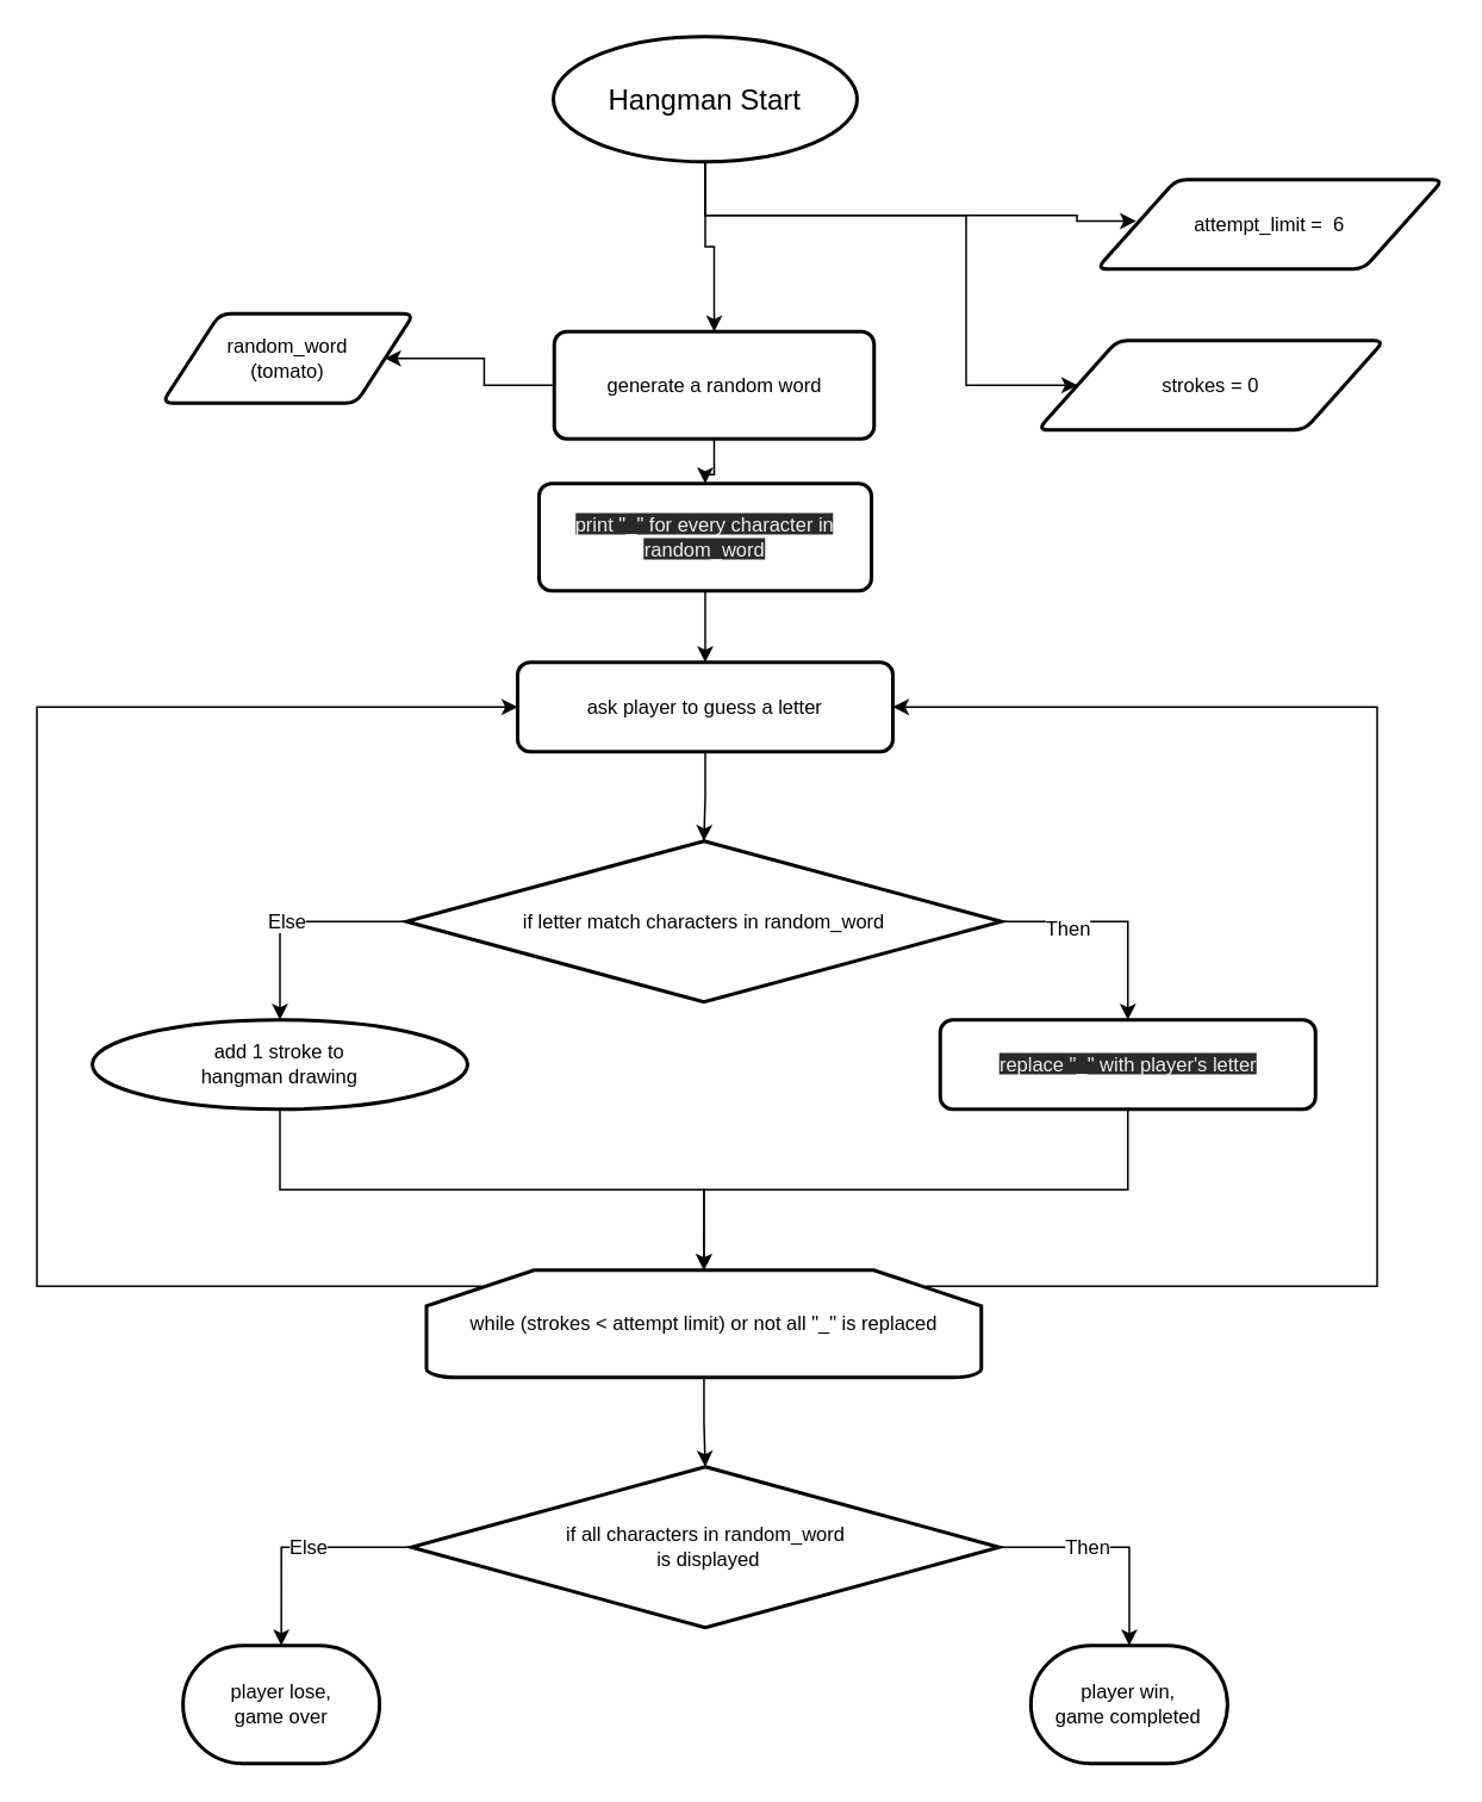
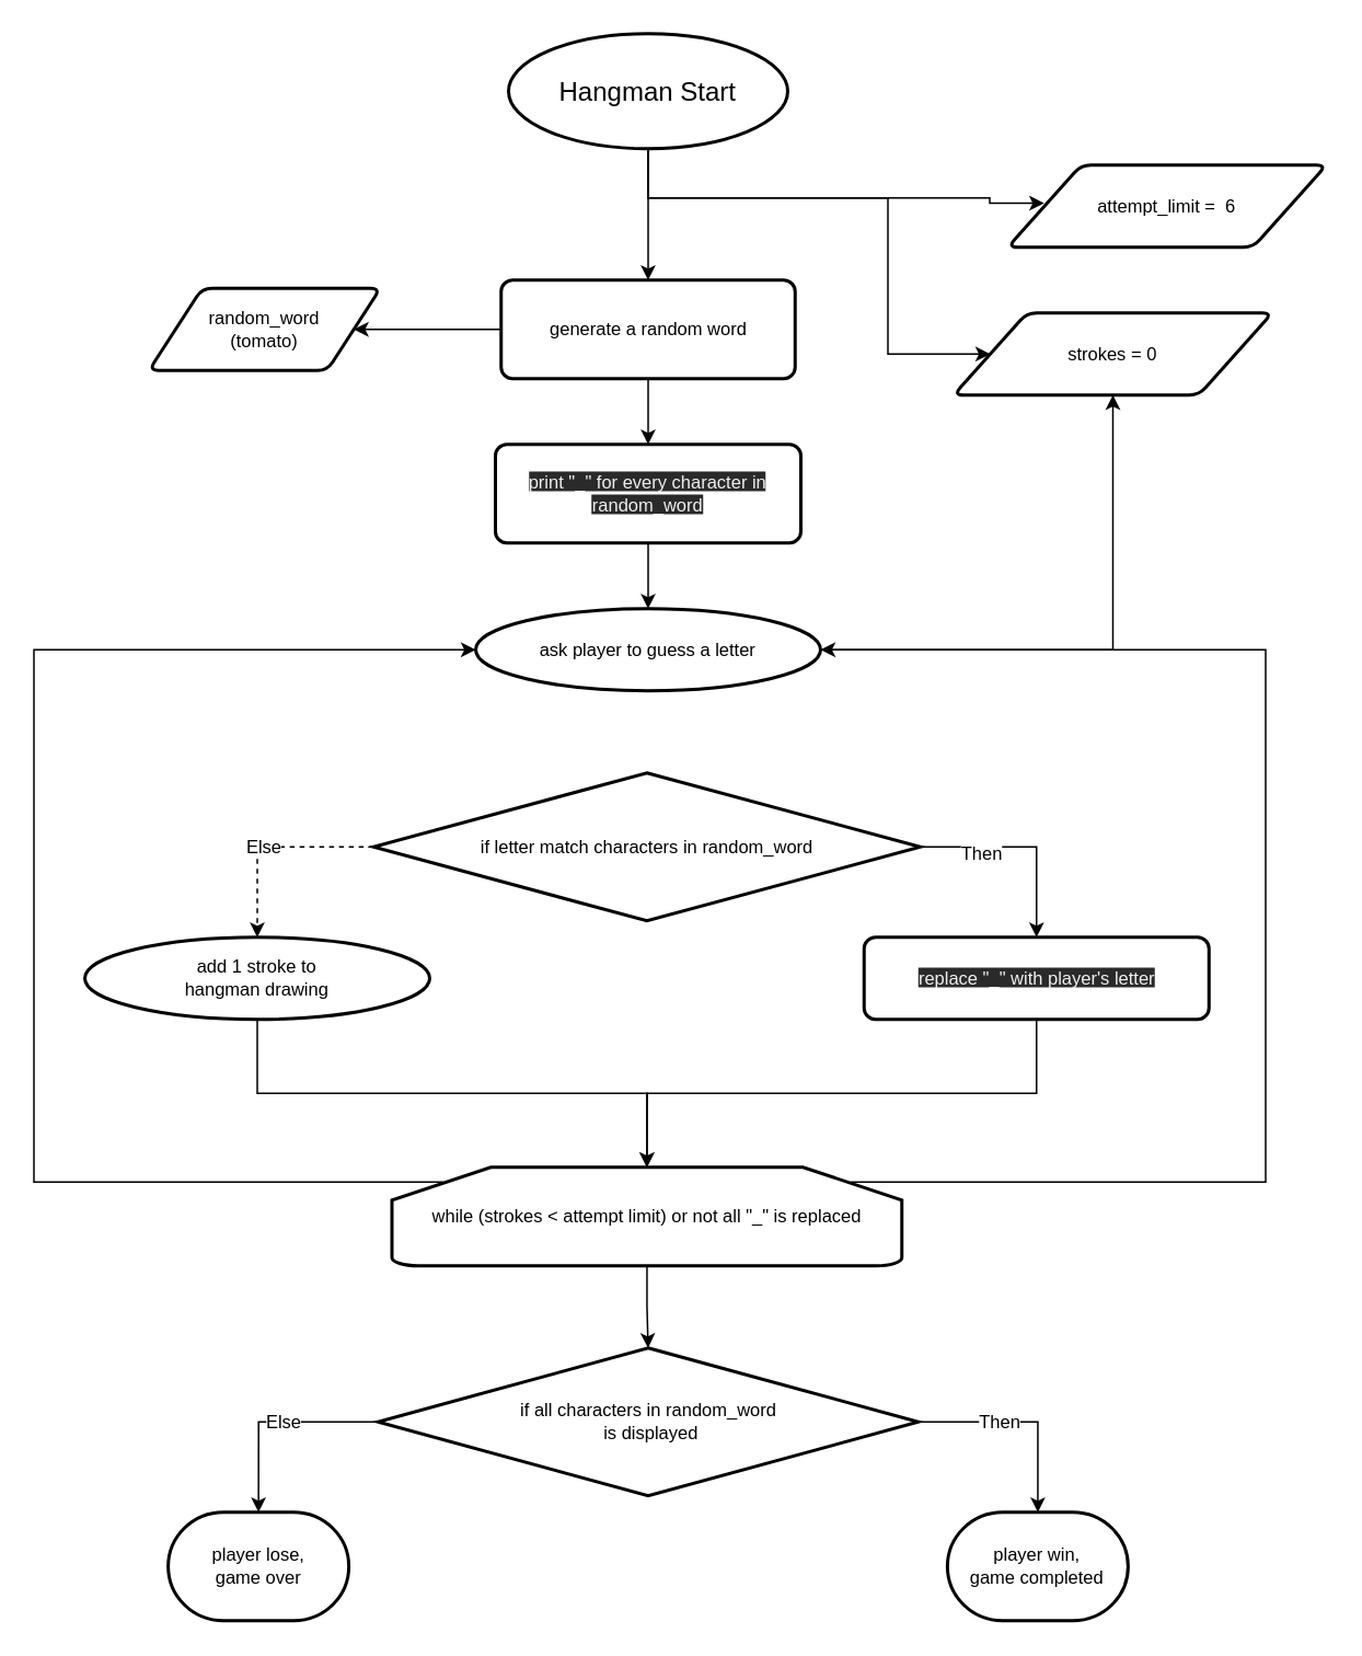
  <mxCell id="0" />
  <mxCell id="1" parent="0" />
  <mxCell id="2" style="edgeStyle=orthogonalEdgeStyle;rounded=0;orthogonalLoop=1;jettySize=auto;html=1;entryX=0.5;entryY=0;entryDx=0;entryDy=0;fontSize=11;" edge="1" parent="1" source="5" target="9"><mxGeometry relative="1" as="geometry" /></mxCell>
  <mxCell id="3" style="edgeStyle=orthogonalEdgeStyle;rounded=0;orthogonalLoop=1;jettySize=auto;html=1;entryX=0;entryY=0.5;entryDx=0;entryDy=0;fontSize=11;" edge="1" parent="1" source="5" target="17"><mxGeometry relative="1" as="geometry"><Array as="points"><mxPoint x="394" y="120" /><mxPoint x="540" y="120" /><mxPoint x="540" y="215" /></Array></mxGeometry></mxCell>
  <mxCell id="4" style="edgeStyle=orthogonalEdgeStyle;rounded=0;orthogonalLoop=1;jettySize=auto;html=1;fontSize=11;entryX=0.114;entryY=0.464;entryDx=0;entryDy=0;entryPerimeter=0;" edge="1" parent="1" target="22"><mxGeometry relative="1" as="geometry"><mxPoint x="394" y="90" as="sourcePoint" /><Array as="points"><mxPoint x="394" y="120" /><mxPoint x="602" y="120" /></Array></mxGeometry></mxCell>
  <mxCell id="5" value="Hangman Start" style="strokeWidth=2;html=1;shape=mxgraph.flowchart.start_1;whiteSpace=wrap;fontSize=16;" vertex="1" parent="1"><mxGeometry x="309" y="20" width="170" height="70" as="geometry" /></mxCell>
  <mxCell id="6" value="random_word&lt;br style=&quot;font-size: 11px;&quot;&gt;(tomato)" style="shape=parallelogram;html=1;strokeWidth=2;perimeter=parallelogramPerimeter;whiteSpace=wrap;rounded=1;arcSize=12;size=0.23;fontSize=11;" vertex="1" parent="1"><mxGeometry x="90" y="175" width="141" height="50" as="geometry" /></mxCell>
  <mxCell id="7" style="edgeStyle=orthogonalEdgeStyle;rounded=0;orthogonalLoop=1;jettySize=auto;html=1;entryX=1;entryY=0.5;entryDx=0;entryDy=0;fontSize=11;" edge="1" parent="1" source="9" target="6"><mxGeometry relative="1" as="geometry" /></mxCell>
  <mxCell id="8" style="edgeStyle=orthogonalEdgeStyle;rounded=0;orthogonalLoop=1;jettySize=auto;html=1;fontSize=11;" edge="1" parent="1" source="9" target="11"><mxGeometry relative="1" as="geometry" /></mxCell>
- <mxCell id="9" value="generate a random word" style="rounded=1;whiteSpace=wrap;html=1;absoluteArcSize=1;arcSize=14;strokeWidth=2;fontSize=11;" vertex="1" parent="1"><mxGeometry x="309.5" y="185" width="179" height="60" as="geometry" /></mxCell>
+ <mxCell id="9" value="generate a random word" style="rounded=1;whiteSpace=wrap;html=1;absoluteArcSize=1;arcSize=14;strokeWidth=2;fontSize=11;" vertex="1" parent="1"><mxGeometry x="304.5" y="170" width="179" height="60" as="geometry" /></mxCell>
  <mxCell id="10" style="edgeStyle=orthogonalEdgeStyle;rounded=0;orthogonalLoop=1;jettySize=auto;html=1;fontSize=11;" edge="1" parent="1" source="11" target="29"><mxGeometry relative="1" as="geometry" /></mxCell>
  <mxCell id="11" value="&lt;meta charset=&quot;utf-8&quot;&gt;&lt;span style=&quot;color: rgb(240, 240, 240); font-family: helvetica; font-size: 11px; font-style: normal; font-weight: 400; letter-spacing: normal; text-align: center; text-indent: 0px; text-transform: none; word-spacing: 0px; background-color: rgb(42, 42, 42); display: inline; float: none;&quot;&gt;print &quot;_&quot; for every character in random_word&lt;/span&gt;" style="rounded=1;whiteSpace=wrap;html=1;absoluteArcSize=1;arcSize=14;strokeWidth=2;fontSize=11;" vertex="1" parent="1"><mxGeometry x="301" y="270" width="186" height="60" as="geometry" /></mxCell>
- <mxCell id="12" style="edgeStyle=orthogonalEdgeStyle;rounded=0;orthogonalLoop=1;jettySize=auto;html=1;fontSize=11;exitX=0;exitY=0.5;exitDx=0;exitDy=0;exitPerimeter=0;" edge="1" parent="1" source="16" target="21"><mxGeometry relative="1" as="geometry" /></mxCell>
+ <mxCell id="12" style="edgeStyle=orthogonalEdgeStyle;rounded=0;orthogonalLoop=1;jettySize=auto;html=1;fontSize=11;exitX=0;exitY=0.5;exitDx=0;exitDy=0;exitPerimeter=0;dashed=1;" edge="1" parent="1" source="16" target="21"><mxGeometry relative="1" as="geometry" /></mxCell>
  <mxCell id="13" value="Else" style="edgeLabel;html=1;align=center;verticalAlign=middle;resizable=0;points=[];fontSize=11;" vertex="1" connectable="0" parent="12"><mxGeometry x="0.066" y="-1" relative="1" as="geometry"><mxPoint as="offset" /></mxGeometry></mxCell>
  <mxCell id="14" style="edgeStyle=orthogonalEdgeStyle;rounded=0;orthogonalLoop=1;jettySize=auto;html=1;entryX=0.5;entryY=0;entryDx=0;entryDy=0;fontSize=11;exitX=1;exitY=0.5;exitDx=0;exitDy=0;exitPerimeter=0;" edge="1" parent="1" source="16" target="19"><mxGeometry relative="1" as="geometry" /></mxCell>
  <mxCell id="15" value="Then" style="edgeLabel;html=1;align=center;verticalAlign=middle;resizable=0;points=[];fontSize=11;" vertex="1" connectable="0" parent="14"><mxGeometry x="-0.404" y="-3" relative="1" as="geometry"><mxPoint as="offset" /></mxGeometry></mxCell>
  <mxCell id="16" value="if letter match characters in random_word" style="strokeWidth=2;html=1;shape=mxgraph.flowchart.decision;whiteSpace=wrap;fontSize=11;" vertex="1" parent="1"><mxGeometry x="226.75" y="470" width="333" height="90" as="geometry" /></mxCell>
  <mxCell id="17" value="strokes = 0" style="shape=parallelogram;html=1;strokeWidth=2;perimeter=parallelogramPerimeter;whiteSpace=wrap;rounded=1;arcSize=12;size=0.23;fontSize=11;" vertex="1" parent="1"><mxGeometry x="580" y="190" width="194" height="50" as="geometry" /></mxCell>
  <mxCell id="18" style="edgeStyle=orthogonalEdgeStyle;rounded=0;orthogonalLoop=1;jettySize=auto;html=1;entryX=0.5;entryY=0;entryDx=0;entryDy=0;entryPerimeter=0;fontSize=11;" edge="1" parent="1" source="19" target="27"><mxGeometry relative="1" as="geometry" /></mxCell>
  <mxCell id="19" value="&lt;span style=&quot;color: rgb(240 , 240 , 240) ; font-family: &amp;#34;helvetica&amp;#34; ; font-size: 11px ; font-style: normal ; font-weight: 400 ; letter-spacing: normal ; text-align: center ; text-indent: 0px ; text-transform: none ; word-spacing: 0px ; background-color: rgb(42 , 42 , 42) ; display: inline ; float: none&quot;&gt;replace &quot;_&quot; with player's letter&lt;br&gt;&lt;/span&gt;" style="rounded=1;whiteSpace=wrap;html=1;absoluteArcSize=1;arcSize=14;strokeWidth=2;fontSize=11;" vertex="1" parent="1"><mxGeometry x="525.5" y="570" width="210" height="50" as="geometry" /></mxCell>
  <mxCell id="20" style="edgeStyle=orthogonalEdgeStyle;rounded=0;orthogonalLoop=1;jettySize=auto;html=1;fontSize=11;" edge="1" parent="1" source="21" target="27"><mxGeometry relative="1" as="geometry" /></mxCell>
  <mxCell id="21" value="add 1 stroke to &lt;br&gt;hangman drawing" style="ellipse;whiteSpace=wrap;html=1;absoluteArcSize=1;arcSize=14;strokeWidth=2;fontSize=11;" vertex="1" parent="1"><mxGeometry x="51" y="570" width="210" height="50" as="geometry" /></mxCell>
  <mxCell id="22" value="attempt_limit =&amp;nbsp; 6" style="shape=parallelogram;html=1;strokeWidth=2;perimeter=parallelogramPerimeter;whiteSpace=wrap;rounded=1;arcSize=12;size=0.23;fontSize=11;" vertex="1" parent="1"><mxGeometry x="613" y="100" width="194" height="50" as="geometry" /></mxCell>
  <mxCell id="23" value="player lose, &lt;br&gt;game over" style="strokeWidth=2;html=1;shape=mxgraph.flowchart.terminator;whiteSpace=wrap;fontSize=11;" vertex="1" parent="1"><mxGeometry x="101.75" y="920" width="110" height="66" as="geometry" /></mxCell>
  <mxCell id="24" style="edgeStyle=orthogonalEdgeStyle;rounded=0;orthogonalLoop=1;jettySize=auto;html=1;entryX=1;entryY=0.5;entryDx=0;entryDy=0;fontSize=11;exitX=0.9;exitY=0.15;exitDx=0;exitDy=0;exitPerimeter=0;" edge="1" parent="1" source="27" target="29"><mxGeometry relative="1" as="geometry"><Array as="points"><mxPoint x="770" y="719" /><mxPoint x="770" y="395" /></Array></mxGeometry></mxCell>
  <mxCell id="25" style="edgeStyle=orthogonalEdgeStyle;rounded=0;orthogonalLoop=1;jettySize=auto;html=1;exitX=0.1;exitY=0.15;exitDx=0;exitDy=0;exitPerimeter=0;entryX=0;entryY=0.5;entryDx=0;entryDy=0;fontSize=11;" edge="1" parent="1" source="27" target="29"><mxGeometry relative="1" as="geometry"><Array as="points"><mxPoint x="20" y="719" /><mxPoint x="20" y="395" /></Array></mxGeometry></mxCell>
  <mxCell id="26" style="edgeStyle=orthogonalEdgeStyle;rounded=0;orthogonalLoop=1;jettySize=auto;html=1;entryX=0.5;entryY=0;entryDx=0;entryDy=0;entryPerimeter=0;fontSize=11;" edge="1" parent="1" source="27" target="34"><mxGeometry relative="1" as="geometry" /></mxCell>
  <mxCell id="27" value="while (strokes &amp;lt; attempt limit) or not all &quot;_&quot; is replaced" style="strokeWidth=2;html=1;shape=mxgraph.flowchart.loop_limit;whiteSpace=wrap;fontSize=11;" vertex="1" parent="1"><mxGeometry x="238" y="710" width="310.5" height="60" as="geometry" /></mxCell>
- <mxCell id="28" style="edgeStyle=orthogonalEdgeStyle;rounded=0;orthogonalLoop=1;jettySize=auto;html=1;entryX=0.5;entryY=0;entryDx=0;entryDy=0;entryPerimeter=0;fontSize=11;" edge="1" parent="1" source="29" target="16"><mxGeometry relative="1" as="geometry" /></mxCell>
- <mxCell id="29" value="&lt;font face=&quot;helvetica&quot;&gt;ask player to guess a letter&lt;/font&gt;" style="rounded=1;whiteSpace=wrap;html=1;absoluteArcSize=1;arcSize=14;strokeWidth=2;fontSize=11;" vertex="1" parent="1"><mxGeometry x="289" y="370" width="210" height="50" as="geometry" /></mxCell>
+ <mxCell id="28" style="edgeStyle=orthogonalEdgeStyle;rounded=0;orthogonalLoop=1;jettySize=auto;html=1;fontSize=11;" edge="1" parent="1" source="29" target="17"><mxGeometry relative="1" as="geometry" /></mxCell>
+ <mxCell id="29" value="&lt;font face=&quot;helvetica&quot;&gt;ask player to guess a letter&lt;/font&gt;" style="ellipse;whiteSpace=wrap;html=1;absoluteArcSize=1;arcSize=14;strokeWidth=2;fontSize=11;" vertex="1" parent="1"><mxGeometry x="289" y="370" width="210" height="50" as="geometry" /></mxCell>
  <mxCell id="30" style="edgeStyle=orthogonalEdgeStyle;rounded=0;orthogonalLoop=1;jettySize=auto;html=1;entryX=0.5;entryY=0;entryDx=0;entryDy=0;entryPerimeter=0;fontSize=11;exitX=0;exitY=0.5;exitDx=0;exitDy=0;exitPerimeter=0;" edge="1" parent="1" source="34" target="23"><mxGeometry relative="1" as="geometry"><mxPoint x="156.75" y="920" as="targetPoint" /></mxGeometry></mxCell>
  <mxCell id="31" value="Else" style="edgeLabel;html=1;align=center;verticalAlign=middle;resizable=0;points=[];fontSize=11;" vertex="1" connectable="0" parent="30"><mxGeometry x="-0.094" y="-1" relative="1" as="geometry"><mxPoint as="offset" /></mxGeometry></mxCell>
  <mxCell id="32" style="edgeStyle=orthogonalEdgeStyle;rounded=0;orthogonalLoop=1;jettySize=auto;html=1;fontSize=11;" edge="1" parent="1" source="34" target="35"><mxGeometry relative="1" as="geometry" /></mxCell>
  <mxCell id="33" value="Then" style="edgeLabel;html=1;align=center;verticalAlign=middle;resizable=0;points=[];fontSize=11;" vertex="1" connectable="0" parent="32"><mxGeometry x="-0.236" y="1" relative="1" as="geometry"><mxPoint as="offset" /></mxGeometry></mxCell>
  <mxCell id="34" value="if all characters in random_word&lt;br&gt;&amp;nbsp;is displayed" style="strokeWidth=2;html=1;shape=mxgraph.flowchart.decision;whiteSpace=wrap;fontSize=11;" vertex="1" parent="1"><mxGeometry x="229.5" y="820" width="329" height="90" as="geometry" /></mxCell>
  <mxCell id="35" value="player win,&lt;br&gt;game completed" style="strokeWidth=2;html=1;shape=mxgraph.flowchart.terminator;whiteSpace=wrap;fontSize=11;" vertex="1" parent="1"><mxGeometry x="576.25" y="920" width="110" height="66" as="geometry" /></mxCell>
